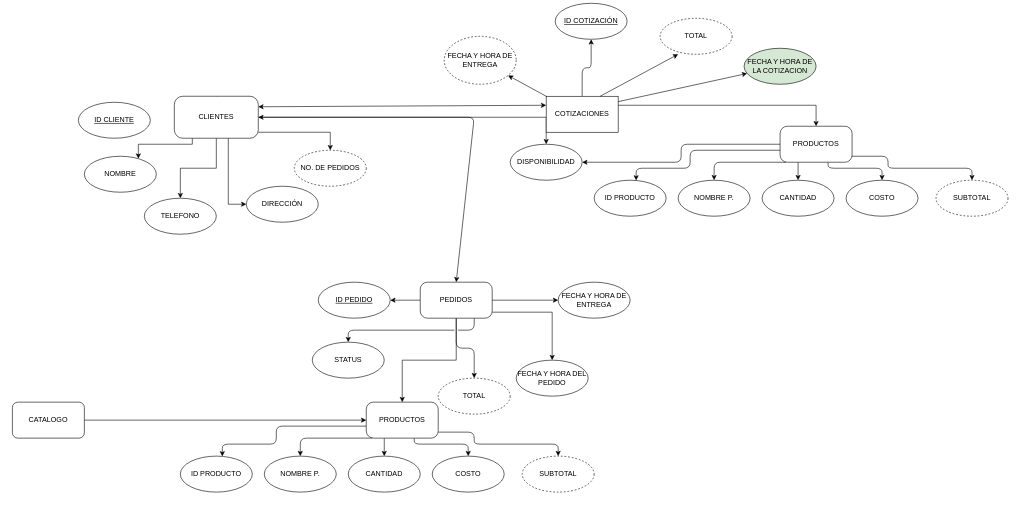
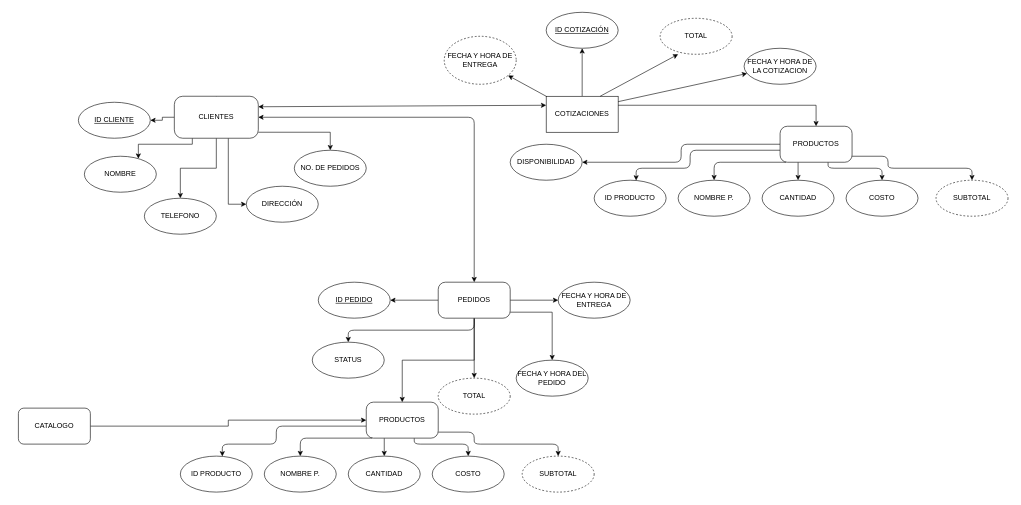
  <mxCell id="0" />
  <mxCell id="1" parent="0" />
- <mxCell id="2" value="" style="edgeStyle=orthogonalEdgeStyle;rounded=0;orthogonalLoop=1;jettySize=auto;html=1;" edge="1" parent="1" source="8" target="60"><mxGeometry relative="1" as="geometry" /></mxCell>
+ <mxCell id="2" value="" style="edgeStyle=orthogonalEdgeStyle;rounded=0;orthogonalLoop=1;jettySize=auto;html=1;" edge="1" parent="1" source="8" target="16"><mxGeometry relative="1" as="geometry" /></mxCell>
  <mxCell id="3" value="" style="edgeStyle=orthogonalEdgeStyle;rounded=0;orthogonalLoop=1;jettySize=auto;html=1;" edge="1" parent="1" source="8" target="17"><mxGeometry relative="1" as="geometry"><Array as="points"><mxPoint x="320" y="240" /><mxPoint x="230" y="240" /></Array></mxGeometry></mxCell>
  <mxCell id="4" value="" style="edgeStyle=orthogonalEdgeStyle;rounded=0;orthogonalLoop=1;jettySize=auto;html=1;" edge="1" parent="1" source="8" target="18"><mxGeometry relative="1" as="geometry" /></mxCell>
  <mxCell id="5" value="" style="edgeStyle=orthogonalEdgeStyle;rounded=0;orthogonalLoop=1;jettySize=auto;html=1;" edge="1" parent="1" source="8" target="19"><mxGeometry relative="1" as="geometry"><Array as="points"><mxPoint x="380" y="340" /></Array></mxGeometry></mxCell>
  <mxCell id="6" value="" style="edgeStyle=orthogonalEdgeStyle;rounded=0;orthogonalLoop=1;jettySize=auto;html=1;" edge="1" parent="1" source="8" target="20"><mxGeometry relative="1" as="geometry"><Array as="points"><mxPoint x="550" y="220" /></Array></mxGeometry></mxCell>
  <mxCell id="7" style="edgeStyle=orthogonalEdgeStyle;rounded=0;orthogonalLoop=1;jettySize=auto;html=1;exitX=0.5;exitY=0;exitDx=0;exitDy=0;" edge="1" parent="1" source="8"><mxGeometry relative="1" as="geometry"><mxPoint x="360" y="170" as="targetPoint" /></mxGeometry></mxCell>
  <mxCell id="8" value="CLIENTES" style="rounded=1;whiteSpace=wrap;html=1;arcSize=20;" vertex="1" parent="1"><mxGeometry x="290" y="160" width="140" height="70" as="geometry" /></mxCell>
  <mxCell id="9" value="" style="edgeStyle=orthogonalEdgeStyle;rounded=0;orthogonalLoop=1;jettySize=auto;html=1;" edge="1" parent="1" source="15" target="21"><mxGeometry relative="1" as="geometry" /></mxCell>
  <mxCell id="10" value="" style="edgeStyle=orthogonalEdgeStyle;rounded=0;orthogonalLoop=1;jettySize=auto;html=1;" edge="1" parent="1" source="15" target="22"><mxGeometry relative="1" as="geometry"><Array as="points"><mxPoint x="920" y="520" /></Array></mxGeometry></mxCell>
  <mxCell id="11" value="" style="edgeStyle=orthogonalEdgeStyle;rounded=0;orthogonalLoop=1;jettySize=auto;html=1;" edge="1" parent="1" source="15" target="23"><mxGeometry relative="1" as="geometry" /></mxCell>
  <mxCell id="12" value="" style="edgeStyle=orthogonalEdgeStyle;rounded=0;orthogonalLoop=1;jettySize=auto;html=1;" edge="1" parent="1" source="15" target="28"><mxGeometry relative="1" as="geometry" /></mxCell>
  <mxCell id="13" value="" style="edgeStyle=orthogonalEdgeStyle;rounded=1;jumpStyle=gap;orthogonalLoop=1;jettySize=auto;html=1;" edge="1" parent="1" source="15" target="40"><mxGeometry relative="1" as="geometry" /></mxCell>
  <mxCell id="14" value="" style="edgeStyle=orthogonalEdgeStyle;rounded=1;jumpStyle=gap;orthogonalLoop=1;jettySize=auto;html=1;" edge="1" parent="1" source="15" target="41"><mxGeometry relative="1" as="geometry"><Array as="points"><mxPoint x="790" y="550" /><mxPoint x="580" y="550" /></Array></mxGeometry></mxCell>
- <mxCell id="15" value="PEDIDOS" style="whiteSpace=wrap;html=1;rounded=1;arcSize=20;" vertex="1" parent="1"><mxGeometry x="700" y="470" width="120" height="60" as="geometry" /></mxCell>
+ <mxCell id="15" value="PEDIDOS" style="whiteSpace=wrap;html=1;rounded=1;arcSize=20;" vertex="1" parent="1"><mxGeometry x="730" y="470" width="120" height="60" as="geometry" /></mxCell>
  <mxCell id="16" value="&lt;u&gt;ID CLIENTE&lt;/u&gt;" style="ellipse;whiteSpace=wrap;html=1;rounded=1;arcSize=20;" vertex="1" parent="1"><mxGeometry x="130" y="170" width="120" height="60" as="geometry" /></mxCell>
  <mxCell id="17" value="NOMBRE" style="ellipse;whiteSpace=wrap;html=1;rounded=1;arcSize=20;" vertex="1" parent="1"><mxGeometry y="260" width="120" height="60" as="geometry" x="140" /></mxCell>
  <mxCell id="18" value="TELEFONO" style="ellipse;whiteSpace=wrap;html=1;rounded=1;arcSize=20;" vertex="1" parent="1"><mxGeometry x="240" y="330" width="120" height="60" as="geometry" /></mxCell>
  <mxCell id="19" value="DIRECCIÓN" style="ellipse;whiteSpace=wrap;html=1;rounded=1;arcSize=20;" vertex="1" parent="1"><mxGeometry x="410" y="310" width="120" height="60" as="geometry" /></mxCell>
- <mxCell id="20" value="NO. DE PEDIDOS" style="ellipse;whiteSpace=wrap;html=1;rounded=1;arcSize=20;dashed=1;" vertex="1" parent="1"><mxGeometry x="490" y="250" width="120" height="60" as="geometry" /></mxCell>
+ <mxCell id="20" value="NO. DE PEDIDOS" style="ellipse;whiteSpace=wrap;html=1;rounded=1;arcSize=20;dashed=0;" vertex="1" parent="1"><mxGeometry x="490" y="250" width="120" height="60" as="geometry" /></mxCell>
  <mxCell id="21" value="&lt;u&gt;ID PEDIDO&lt;/u&gt;" style="ellipse;whiteSpace=wrap;html=1;rounded=1;arcSize=20;" vertex="1" parent="1"><mxGeometry x="530" y="470" width="120" height="60" as="geometry" /></mxCell>
  <mxCell id="22" value="FECHA Y HORA DEL PEDIDO" style="ellipse;whiteSpace=wrap;html=1;rounded=1;arcSize=20;" vertex="1" parent="1"><mxGeometry x="860" y="600" width="120" height="60" as="geometry" /></mxCell>
  <mxCell id="23" value="FECHA Y HORA DE ENTREGA" style="ellipse;whiteSpace=wrap;html=1;rounded=1;arcSize=20;" vertex="1" parent="1"><mxGeometry x="930" y="470" width="120" height="60" as="geometry" /></mxCell>
  <mxCell id="24" value="" style="edgeStyle=orthogonalEdgeStyle;rounded=1;jumpStyle=gap;orthogonalLoop=1;jettySize=auto;html=1;" edge="1" parent="1" source="28" target="34"><mxGeometry relative="1" as="geometry"><Array as="points"><mxPoint x="460" y="710" /><mxPoint x="460" y="740" /><mxPoint x="370" y="740" /></Array></mxGeometry></mxCell>
  <mxCell id="25" value="" style="edgeStyle=orthogonalEdgeStyle;rounded=1;jumpStyle=gap;orthogonalLoop=1;jettySize=auto;html=1;" edge="1" parent="1" source="28" target="37"><mxGeometry relative="1" as="geometry"><Array as="points"><mxPoint x="640" y="740" /><mxPoint x="640" y="740" /></Array></mxGeometry></mxCell>
  <mxCell id="26" value="" style="edgeStyle=orthogonalEdgeStyle;rounded=1;jumpStyle=gap;orthogonalLoop=1;jettySize=auto;html=1;" edge="1" parent="1" source="28" target="38"><mxGeometry relative="1" as="geometry"><Array as="points"><mxPoint x="690" y="740" /><mxPoint x="780" y="740" /></Array></mxGeometry></mxCell>
  <mxCell id="27" value="" style="edgeStyle=orthogonalEdgeStyle;rounded=1;jumpStyle=gap;orthogonalLoop=1;jettySize=auto;html=1;" edge="1" parent="1" source="28" target="39"><mxGeometry relative="1" as="geometry"><Array as="points"><mxPoint x="790" y="720" /><mxPoint x="790" y="740" /><mxPoint x="930" y="740" /></Array></mxGeometry></mxCell>
  <mxCell id="28" value="PRODUCTOS" style="whiteSpace=wrap;html=1;rounded=1;arcSize=20;" vertex="1" parent="1"><mxGeometry x="610" y="670" width="120" height="60" as="geometry" /></mxCell>
  <mxCell id="29" style="edgeStyle=orthogonalEdgeStyle;rounded=0;orthogonalLoop=1;jettySize=auto;html=1;exitX=1;exitY=0.5;exitDx=0;exitDy=0;" edge="1" parent="1" source="30" target="28"><mxGeometry relative="1" as="geometry" /></mxCell>
- <mxCell id="30" value="CATALOGO" style="rounded=1;whiteSpace=wrap;html=1;" vertex="1" parent="1"><mxGeometry x="20" y="670" width="120" height="60" as="geometry" /></mxCell>
+ <mxCell id="30" value="CATALOGO" style="rounded=1;whiteSpace=wrap;html=1;" vertex="1" parent="1"><mxGeometry x="30" y="680" width="120" height="60" as="geometry" /></mxCell>
  <mxCell id="31" value="" style="endArrow=classic;startArrow=classic;html=1;rounded=1;jumpStyle=gap;exitX=1;exitY=0.5;exitDx=0;exitDy=0;entryX=0.5;entryY=0;entryDx=0;entryDy=0;" edge="1" parent="1" source="8" target="15"><mxGeometry width="50" height="50" relative="1" as="geometry"><mxPoint x="530" y="550" as="sourcePoint" /><mxPoint x="580" y="500" as="targetPoint" /><Array as="points"><mxPoint x="790" y="195" /></Array></mxGeometry></mxCell>
  <mxCell id="32" value="" style="edgeStyle=orthogonalEdgeStyle;rounded=1;jumpStyle=gap;orthogonalLoop=1;jettySize=auto;html=1;" edge="1" parent="1" source="33" target="42"><mxGeometry relative="1" as="geometry" /></mxCell>
  <mxCell id="33" value="COTIZACIONES" style="whiteSpace=wrap;html=1;arcSize=20;rounded=0;" vertex="1" parent="1"><mxGeometry x="910" y="160" width="120" height="60" as="geometry" /></mxCell>
  <mxCell id="34" value="ID PRODUCTO" style="ellipse;whiteSpace=wrap;html=1;rounded=1;arcSize=20;" vertex="1" parent="1"><mxGeometry x="300" y="760" width="120" height="60" as="geometry" /></mxCell>
  <mxCell id="35" value="NOMBRE P." style="ellipse;whiteSpace=wrap;html=1;rounded=1;arcSize=20;" vertex="1" parent="1"><mxGeometry x="440" y="760" width="120" height="60" as="geometry" /></mxCell>
  <mxCell id="36" value="" style="edgeStyle=orthogonalEdgeStyle;rounded=1;jumpStyle=gap;orthogonalLoop=1;jettySize=auto;html=1;entryX=0.5;entryY=0;entryDx=0;entryDy=0;" edge="1" parent="1" target="35"><mxGeometry relative="1" as="geometry"><mxPoint x="620" y="730" as="sourcePoint" /><mxPoint x="540" y="770" as="targetPoint" /><Array as="points"><mxPoint x="500" y="730" /></Array></mxGeometry></mxCell>
  <mxCell id="37" value="CANTIDAD" style="ellipse;whiteSpace=wrap;html=1;rounded=1;arcSize=20;" vertex="1" parent="1"><mxGeometry x="580" y="760" width="120" height="60" as="geometry" /></mxCell>
  <mxCell id="38" value="COSTO" style="ellipse;whiteSpace=wrap;html=1;rounded=1;arcSize=20;" vertex="1" parent="1"><mxGeometry x="720" y="760" width="120" height="60" as="geometry" /></mxCell>
  <mxCell id="39" value="SUBTOTAL" style="ellipse;whiteSpace=wrap;html=1;rounded=1;arcSize=20;dashed=1;" vertex="1" parent="1"><mxGeometry x="870" y="760" width="120" height="60" as="geometry" /></mxCell>
  <mxCell id="40" value="TOTAL" style="ellipse;whiteSpace=wrap;html=1;rounded=1;arcSize=20;dashed=1;" vertex="1" parent="1"><mxGeometry x="730" y="630" width="120" height="60" as="geometry" /></mxCell>
  <mxCell id="41" value="STATUS" style="ellipse;whiteSpace=wrap;html=1;rounded=1;arcSize=20;" vertex="1" parent="1"><mxGeometry x="520" y="570" width="120" height="60" as="geometry" /></mxCell>
- <mxCell id="42" value="ID COTIZACIÓN" style="ellipse;whiteSpace=wrap;html=1;rounded=1;arcSize=20;fontStyle=4" vertex="1" parent="1"><mxGeometry x="925" y="5" width="120" height="60" as="geometry" /></mxCell>
+ <mxCell id="42" value="ID COTIZACIÓN" style="ellipse;whiteSpace=wrap;html=1;rounded=1;arcSize=20;fontStyle=4" vertex="1" parent="1"><mxGeometry x="910" y="20" width="120" height="60" as="geometry" /></mxCell>
  <mxCell id="43" value="" style="edgeStyle=orthogonalEdgeStyle;rounded=0;orthogonalLoop=1;jettySize=auto;html=1;exitX=1;exitY=0.25;exitDx=0;exitDy=0;" edge="1" parent="1" target="50" source="33"><mxGeometry relative="1" as="geometry"><mxPoint x="1480" y="70" as="sourcePoint" /><Array as="points"><mxPoint x="1360" y="175" /></Array></mxGeometry></mxCell>
- <mxCell id="44" value="FECHA Y HORA DE&lt;br&gt;LA COTIZACION" style="ellipse;whiteSpace=wrap;html=1;rounded=1;arcSize=20;fillColor=#d5e8d4;" vertex="1" parent="1"><mxGeometry x="1240" y="80" width="120" height="60" as="geometry" /></mxCell>
+ <mxCell id="44" value="FECHA Y HORA DE&lt;br&gt;LA COTIZACION" style="ellipse;whiteSpace=wrap;html=1;rounded=1;arcSize=20;" vertex="1" parent="1"><mxGeometry x="1240" y="80" width="120" height="60" as="geometry" /></mxCell>
  <mxCell id="45" value="" style="edgeStyle=orthogonalEdgeStyle;rounded=1;jumpStyle=gap;orthogonalLoop=1;jettySize=auto;html=1;" edge="1" parent="1" source="50"><mxGeometry relative="1" as="geometry"><mxPoint x="1060" y="300.42" as="targetPoint" /><Array as="points"><mxPoint x="1150" y="250" /><mxPoint x="1150" y="280" /><mxPoint x="1060" y="280" /></Array></mxGeometry></mxCell>
  <mxCell id="46" value="" style="edgeStyle=orthogonalEdgeStyle;rounded=1;jumpStyle=gap;orthogonalLoop=1;jettySize=auto;html=1;" edge="1" parent="1" source="50"><mxGeometry relative="1" as="geometry"><mxPoint x="1330" y="300" as="targetPoint" /><Array as="points"><mxPoint x="1330" y="280" /><mxPoint x="1330" y="280" /></Array></mxGeometry></mxCell>
  <mxCell id="47" value="" style="edgeStyle=orthogonalEdgeStyle;rounded=1;jumpStyle=gap;orthogonalLoop=1;jettySize=auto;html=1;" edge="1" parent="1" source="50"><mxGeometry relative="1" as="geometry"><mxPoint x="1470" y="300" as="targetPoint" /><Array as="points"><mxPoint x="1380" y="280" /><mxPoint x="1470" y="280" /></Array></mxGeometry></mxCell>
  <mxCell id="48" value="" style="edgeStyle=orthogonalEdgeStyle;rounded=1;jumpStyle=gap;orthogonalLoop=1;jettySize=auto;html=1;" edge="1" parent="1" source="50"><mxGeometry relative="1" as="geometry"><mxPoint x="1620" y="300" as="targetPoint" /><Array as="points"><mxPoint x="1480" y="260" /><mxPoint x="1480" y="280" /><mxPoint x="1620" y="280" /></Array></mxGeometry></mxCell>
  <mxCell id="49" value="" style="edgeStyle=orthogonalEdgeStyle;rounded=1;jumpStyle=gap;orthogonalLoop=1;jettySize=auto;html=1;" edge="1" parent="1" source="50" target="60"><mxGeometry relative="1" as="geometry" /></mxCell>
  <mxCell id="50" value="PRODUCTOS" style="whiteSpace=wrap;html=1;rounded=1;arcSize=20;" vertex="1" parent="1"><mxGeometry x="1300" y="210" width="120" height="60" as="geometry" /></mxCell>
  <mxCell id="51" value="" style="edgeStyle=orthogonalEdgeStyle;rounded=1;jumpStyle=gap;orthogonalLoop=1;jettySize=auto;html=1;entryX=0.5;entryY=0;entryDx=0;entryDy=0;" edge="1" parent="1"><mxGeometry relative="1" as="geometry"><mxPoint x="1310" y="270" as="sourcePoint" /><mxPoint x="1190" y="300" as="targetPoint" /><Array as="points"><mxPoint x="1190" y="270" /></Array></mxGeometry></mxCell>
  <mxCell id="52" value="TOTAL" style="ellipse;whiteSpace=wrap;html=1;rounded=1;arcSize=20;dashed=1;" vertex="1" parent="1"><mxGeometry x="1100" y="30" width="120" height="60" as="geometry" /></mxCell>
  <mxCell id="53" value="" style="endArrow=classic;html=1;rounded=1;jumpStyle=gap;entryX=0.25;entryY=1;entryDx=0;entryDy=0;entryPerimeter=0;exitX=0.75;exitY=0;exitDx=0;exitDy=0;" edge="1" parent="1" source="33" target="52"><mxGeometry width="50" height="50" relative="1" as="geometry"><mxPoint x="1350" y="210" as="sourcePoint" /><mxPoint x="1400" y="160" as="targetPoint" /></mxGeometry></mxCell>
  <mxCell id="54" value="" style="endArrow=classic;html=1;rounded=1;jumpStyle=gap;exitX=1;exitY=0.15;exitDx=0;exitDy=0;exitPerimeter=0;" edge="1" parent="1" source="33" target="44"><mxGeometry width="50" height="50" relative="1" as="geometry"><mxPoint x="1350" y="210" as="sourcePoint" /><mxPoint x="1400" y="160" as="targetPoint" /></mxGeometry></mxCell>
  <mxCell id="55" value="ID PRODUCTO" style="ellipse;whiteSpace=wrap;html=1;rounded=1;arcSize=20;" vertex="1" parent="1"><mxGeometry x="990" y="300" width="120" height="60" as="geometry" /></mxCell>
  <mxCell id="56" value="NOMBRE P." style="ellipse;whiteSpace=wrap;html=1;rounded=1;arcSize=20;" vertex="1" parent="1"><mxGeometry x="1130" y="300" width="120" height="60" as="geometry" /></mxCell>
  <mxCell id="57" value="CANTIDAD" style="ellipse;whiteSpace=wrap;html=1;rounded=1;arcSize=20;" vertex="1" parent="1"><mxGeometry x="1270" y="300" width="120" height="60" as="geometry" /></mxCell>
  <mxCell id="58" value="COSTO" style="ellipse;whiteSpace=wrap;html=1;rounded=1;arcSize=20;" vertex="1" parent="1"><mxGeometry x="1410" y="300" width="120" height="60" as="geometry" /></mxCell>
  <mxCell id="59" value="SUBTOTAL" style="ellipse;whiteSpace=wrap;html=1;rounded=1;arcSize=20;dashed=1;" vertex="1" parent="1"><mxGeometry x="1560" y="300" width="120" height="60" as="geometry" /></mxCell>
  <mxCell id="60" value="DISPONIBILIDAD" style="ellipse;whiteSpace=wrap;html=1;rounded=1;arcSize=20;" vertex="1" parent="1"><mxGeometry x="850" y="240" width="120" height="60" as="geometry" /></mxCell>
  <mxCell id="61" value="" style="endArrow=classic;startArrow=classic;html=1;rounded=1;jumpStyle=gap;entryX=0;entryY=0.25;entryDx=0;entryDy=0;exitX=1;exitY=0.25;exitDx=0;exitDy=0;" edge="1" parent="1" source="8" target="33"><mxGeometry width="50" height="50" relative="1" as="geometry"><mxPoint x="770" y="180" as="sourcePoint" /><mxPoint x="820" as="targetPoint" y="130" /></mxGeometry></mxCell>
  <mxCell id="62" value="" style="endArrow=classic;html=1;rounded=1;jumpStyle=gap;exitX=0;exitY=0;exitDx=0;exitDy=0;" edge="1" parent="1" source="33" target="63"><mxGeometry width="50" height="50" relative="1" as="geometry"><mxPoint x="750" y="210" as="sourcePoint" /><mxPoint x="800" y="100" as="targetPoint" /></mxGeometry></mxCell>
  <mxCell id="63" value="FECHA Y HORA DE ENTREGA" style="ellipse;whiteSpace=wrap;html=1;dashed=1;" vertex="1" parent="1"><mxGeometry x="740" y="60" width="120" height="80" as="geometry" /></mxCell>
